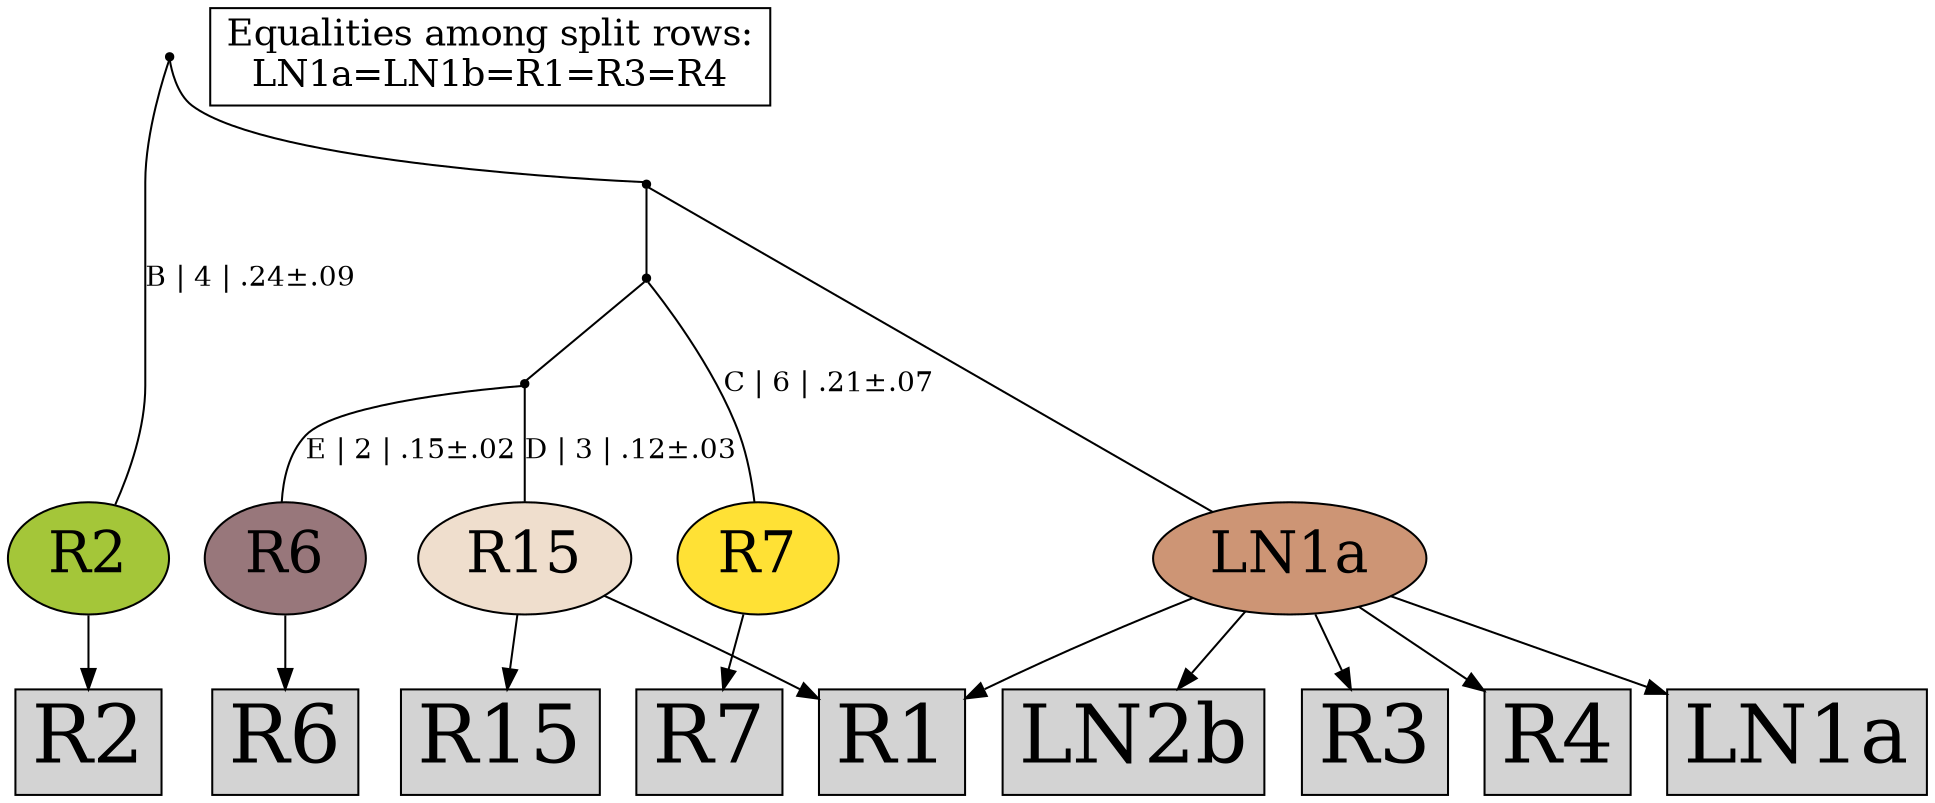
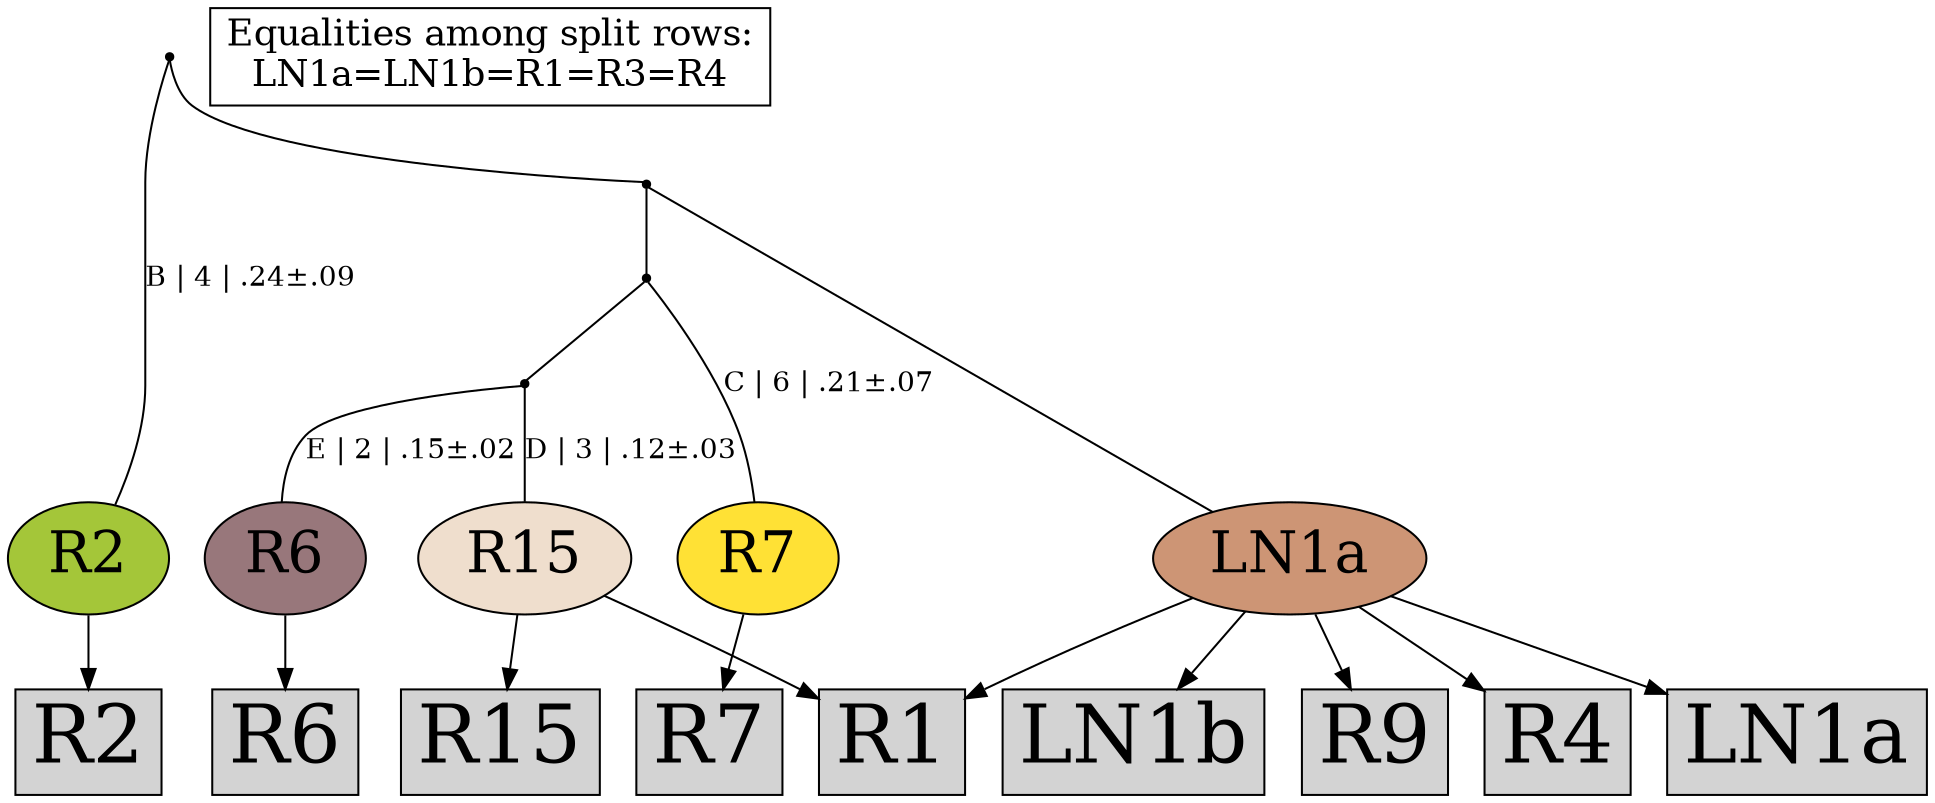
  digraph {
    node [fontsize=40 shape=box style=filled]
    edge [arrowhead=normal]
    n1 [fillcolor="#a4c639" fontsize=28 label=R2 shape=oval]
    n2 [fillcolor="#cd9575" fontsize=28 label=LN1a shape=oval]
    n3 [fillcolor="#ffe135" fontsize=28 label=R7 shape=oval]
    n4 [fillcolor="#efdecd" fontsize=28 label=R15 shape=oval]
    n5 [fillcolor="#98777b" fontsize=28 label=R6 shape=oval]
    n6 [label=R2]
    n7 [label=LN1a]
-   n8 [label=LN2b]
+   n8 [label=LN1b]
    n9 [label=R1]
-   n10 [label=R3]
+   n10 [label=R9]
    n11 [label=R4]
    n12 [label=R7]
    n13 [label=R15]
    n14 [label=R6]
    n15 [fontsize=18 label="Equalities among split rows:\nLN1a=LN1b=R1=R3=R4\n" style=""]
    Int1 [fillcolor=black shape=point fontsize=""]
    Int2 [fillcolor=black shape=point fontsize=""]
    Int3 [fillcolor=black shape=point fontsize=""]
    Int4 [fillcolor=black shape=point fontsize=""]
    subgraph sub_1 {
      rank=same
      n1
      n2
      n3
      n4
      n5
    }
    n1 -> n6
    n2 -> n7
    n2 -> n8
    n2 -> n9
    n2 -> n10
    n2 -> n11
    n3 -> n12
    n4 -> n9
    n4 -> n13
    n5 -> n14
    Int1 -> n4 [arrowhead=none label="D | 3 | .12±.03"]
    Int1 -> n5 [arrowhead=none label="E | 2 | .15±.02"]
    Int2 -> n3 [arrowhead=none label="C | 6 | .21±.07"]
    Int2 -> Int1 [arrowhead=none]
    Int3 -> n2 [arrowhead=none]
    Int3 -> Int2 [arrowhead=none]
    Int4 -> n1 [arrowhead=none label="B | 4 | .24±.09"]
    Int4 -> Int3 [arrowhead=none]
  }
